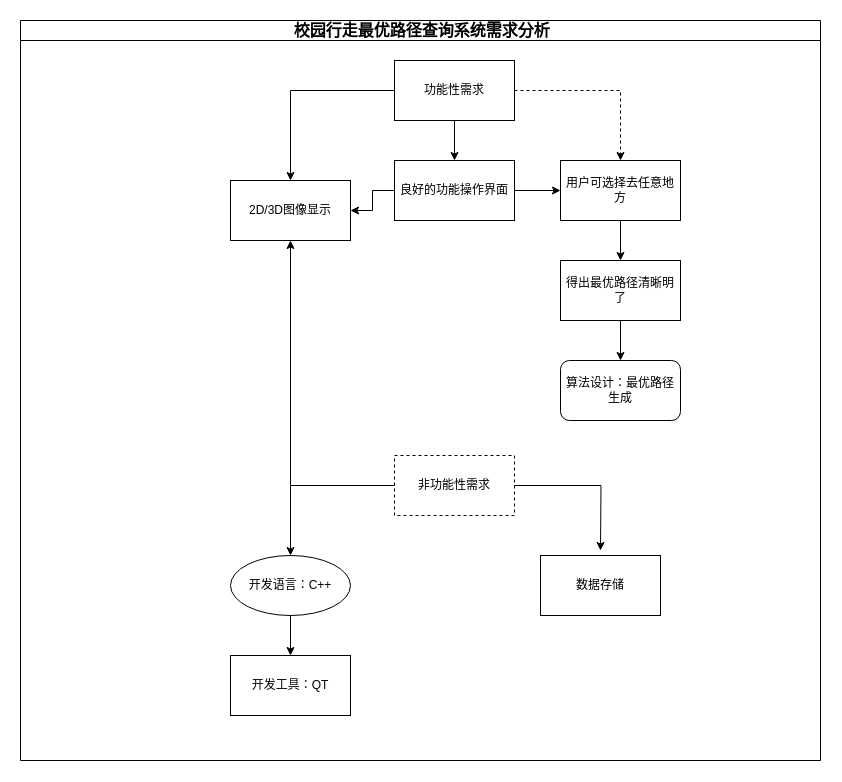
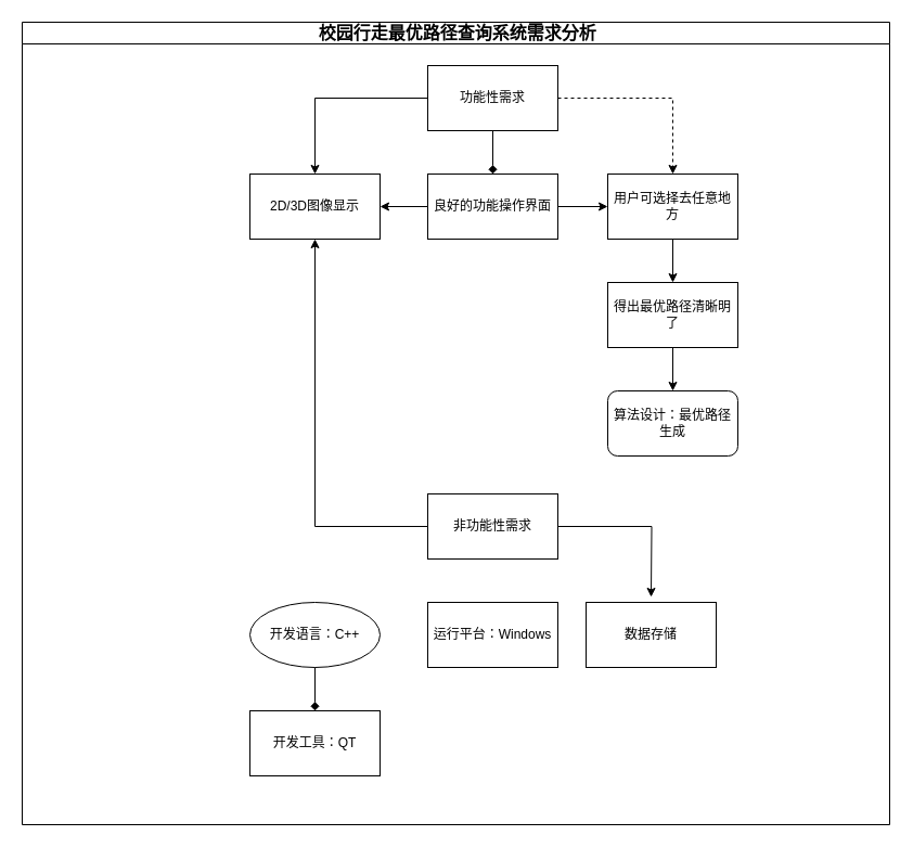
  <mxCell id="0" />
  <mxCell id="1" parent="0" />
  <mxCell id="2" value="&lt;span style=&quot;text-indent: -21pt; background-color: initial; font-size: 12pt; line-height: 150%; font-family: Wingdings;&quot; lang=&quot;EN-US&quot;&gt;&lt;span style=&quot;font-variant-numeric: normal; font-variant-east-asian: normal; font-weight: normal; font-stretch: normal; font-size: 7pt; line-height: normal; font-family: &amp;quot;Times New Roman&amp;quot;;&quot;&gt;&amp;nbsp;&lt;/span&gt;&lt;/span&gt;&lt;span style=&quot;text-indent: -21pt; background-color: initial; font-size: 12pt; line-height: 150%; font-family: 宋体;&quot;&gt;校园行走最优路径查询系统需求分析&lt;/span&gt;" style="swimlane;html=1;startSize=20;horizontal=1;containerType=tree;glass=0;" parent="1" vertex="1"><mxGeometry x="20" y="20" width="800" height="740" as="geometry" /></mxCell>
  <mxCell id="3" style="edgeStyle=orthogonalEdgeStyle;rounded=0;orthogonalLoop=1;jettySize=auto;html=1;entryX=0.5;entryY=0;entryDx=0;entryDy=0;" edge="1" parent="2" source="5" target="10"><mxGeometry relative="1" as="geometry" /></mxCell>
  <mxCell id="4" style="edgeStyle=orthogonalEdgeStyle;rounded=0;orthogonalLoop=1;jettySize=auto;html=1;entryX=0.5;entryY=0;entryDx=0;entryDy=0;dashed=1;" edge="1" parent="2" source="5" target="11"><mxGeometry relative="1" as="geometry" /></mxCell>
  <mxCell id="5" value="功能性需求" style="rounded=0;whiteSpace=wrap;html=1;" vertex="1" parent="2"><mxGeometry x="374" y="40" width="120" height="60" as="geometry" /></mxCell>
- <mxCell id="6" value="" style="edgeStyle=orthogonalEdgeStyle;rounded=0;orthogonalLoop=1;jettySize=auto;html=1;" edge="1" source="5" target="9" parent="2"><mxGeometry relative="1" as="geometry" /></mxCell>
+ <mxCell id="6" value="" style="edgeStyle=orthogonalEdgeStyle;rounded=0;orthogonalLoop=1;jettySize=auto;html=1;endArrow=diamond;" edge="1" source="5" target="9" parent="2"><mxGeometry relative="1" as="geometry" /></mxCell>
  <mxCell id="7" style="edgeStyle=orthogonalEdgeStyle;rounded=0;orthogonalLoop=1;jettySize=auto;html=1;entryX=1;entryY=0.5;entryDx=0;entryDy=0;" edge="1" parent="2" source="9" target="10"><mxGeometry relative="1" as="geometry" /></mxCell>
  <mxCell id="8" style="edgeStyle=orthogonalEdgeStyle;rounded=0;orthogonalLoop=1;jettySize=auto;html=1;entryX=0;entryY=0.5;entryDx=0;entryDy=0;" edge="1" parent="2" source="9" target="11"><mxGeometry relative="1" as="geometry" /></mxCell>
  <mxCell id="9" value="良好的功能操作界面" style="rounded=0;whiteSpace=wrap;html=1;" vertex="1" parent="2"><mxGeometry x="374" y="140" width="120" height="60" as="geometry" /></mxCell>
- <mxCell id="10" value="2D/3D图像显示" style="rounded=0;whiteSpace=wrap;html=1;" vertex="1" parent="2"><mxGeometry x="210" y="160" width="120" height="60" as="geometry" /></mxCell>
+ <mxCell id="10" value="2D/3D图像显示" style="rounded=0;whiteSpace=wrap;html=1;" vertex="1" parent="2"><mxGeometry x="210" y="140" width="120" height="60" as="geometry" /></mxCell>
  <mxCell id="11" value="用户可选择去任意地方" style="rounded=0;whiteSpace=wrap;html=1;" vertex="1" parent="2"><mxGeometry x="540" y="140" width="120" height="60" as="geometry" /></mxCell>
  <mxCell id="12" style="edgeStyle=orthogonalEdgeStyle;rounded=0;orthogonalLoop=1;jettySize=auto;html=1;entryX=0.5;entryY=0;entryDx=0;entryDy=0;" edge="1" target="13" source="11" parent="2"><mxGeometry relative="1" as="geometry"><mxPoint x="534" y="170.059" as="sourcePoint" /></mxGeometry></mxCell>
  <mxCell id="13" value="得出最优路径清晰明了" style="rounded=0;whiteSpace=wrap;html=1;" vertex="1" parent="2"><mxGeometry x="540" y="240" width="120" height="60" as="geometry" /></mxCell>
  <mxCell id="14" style="edgeStyle=orthogonalEdgeStyle;rounded=0;orthogonalLoop=1;jettySize=auto;html=1;entryX=0.5;entryY=0;entryDx=0;entryDy=0;" edge="1" target="15" source="13" parent="2"><mxGeometry relative="1" as="geometry"><mxPoint x="600" y="300" as="sourcePoint" /></mxGeometry></mxCell>
  <mxCell id="15" value="算法设计：最优路径生成" style="whiteSpace=wrap;html=1;rounded=1;" vertex="1" parent="2"><mxGeometry x="540" y="340" width="120" height="60" as="geometry" /></mxCell>
- <mxCell id="16" value="非功能性需求" style="rounded=0;whiteSpace=wrap;html=1;dashed=1;" vertex="1" parent="2"><mxGeometry x="374" y="435" width="120" height="60" as="geometry" /></mxCell>
+ <mxCell id="16" value="非功能性需求" style="rounded=0;whiteSpace=wrap;html=1;" vertex="1" parent="2"><mxGeometry x="374" y="435" width="120" height="60" as="geometry" /></mxCell>
  <mxCell id="17" value="" style="edgeStyle=orthogonalEdgeStyle;rounded=0;orthogonalLoop=1;jettySize=auto;html=1;" edge="1" source="16" target="10" parent="2"><mxGeometry relative="1" as="geometry" /></mxCell>
- <mxCell id="19" value="" style="edgeStyle=orthogonalEdgeStyle;rounded=0;orthogonalLoop=1;jettySize=auto;html=1;" edge="1" source="16" target="20" parent="2"><mxGeometry relative="1" as="geometry" /></mxCell>
+ <mxCell id="18" value="运行平台：Windows" style="rounded=0;whiteSpace=wrap;html=1;" vertex="1" parent="2"><mxGeometry x="374" y="535" width="120" height="60" as="geometry" /></mxCell>
  <mxCell id="20" value="开发语言：C++" style="ellipse;whiteSpace=wrap;html=1;" vertex="1" parent="2"><mxGeometry x="210" y="535.0" width="120" height="60" as="geometry" /></mxCell>
  <mxCell id="21" value="数据存储" style="rounded=0;whiteSpace=wrap;html=1;" vertex="1" parent="2"><mxGeometry x="520" y="535" width="120" height="60" as="geometry" /></mxCell>
- <mxCell id="22" value="" style="edgeStyle=orthogonalEdgeStyle;rounded=0;orthogonalLoop=1;jettySize=auto;html=1;" edge="1" target="23" source="20" parent="2"><mxGeometry relative="1" as="geometry"><mxPoint x="474" y="545.0" as="sourcePoint" /></mxGeometry></mxCell>
+ <mxCell id="22" value="" style="edgeStyle=orthogonalEdgeStyle;rounded=0;orthogonalLoop=1;jettySize=auto;html=1;endArrow=diamond;" edge="1" target="23" source="20" parent="2"><mxGeometry relative="1" as="geometry"><mxPoint x="474" y="545.0" as="sourcePoint" /></mxGeometry></mxCell>
  <mxCell id="23" value="开发工具：QT" style="rounded=0;whiteSpace=wrap;html=1;" vertex="1" parent="2"><mxGeometry x="210" y="635.0" width="120" height="60" as="geometry" /></mxCell>
  <mxCell id="24" style="edgeStyle=orthogonalEdgeStyle;rounded=0;orthogonalLoop=1;jettySize=auto;html=1;" edge="1" parent="1" source="16"><mxGeometry relative="1" as="geometry"><mxPoint x="600" y="550" as="targetPoint" /></mxGeometry></mxCell>
